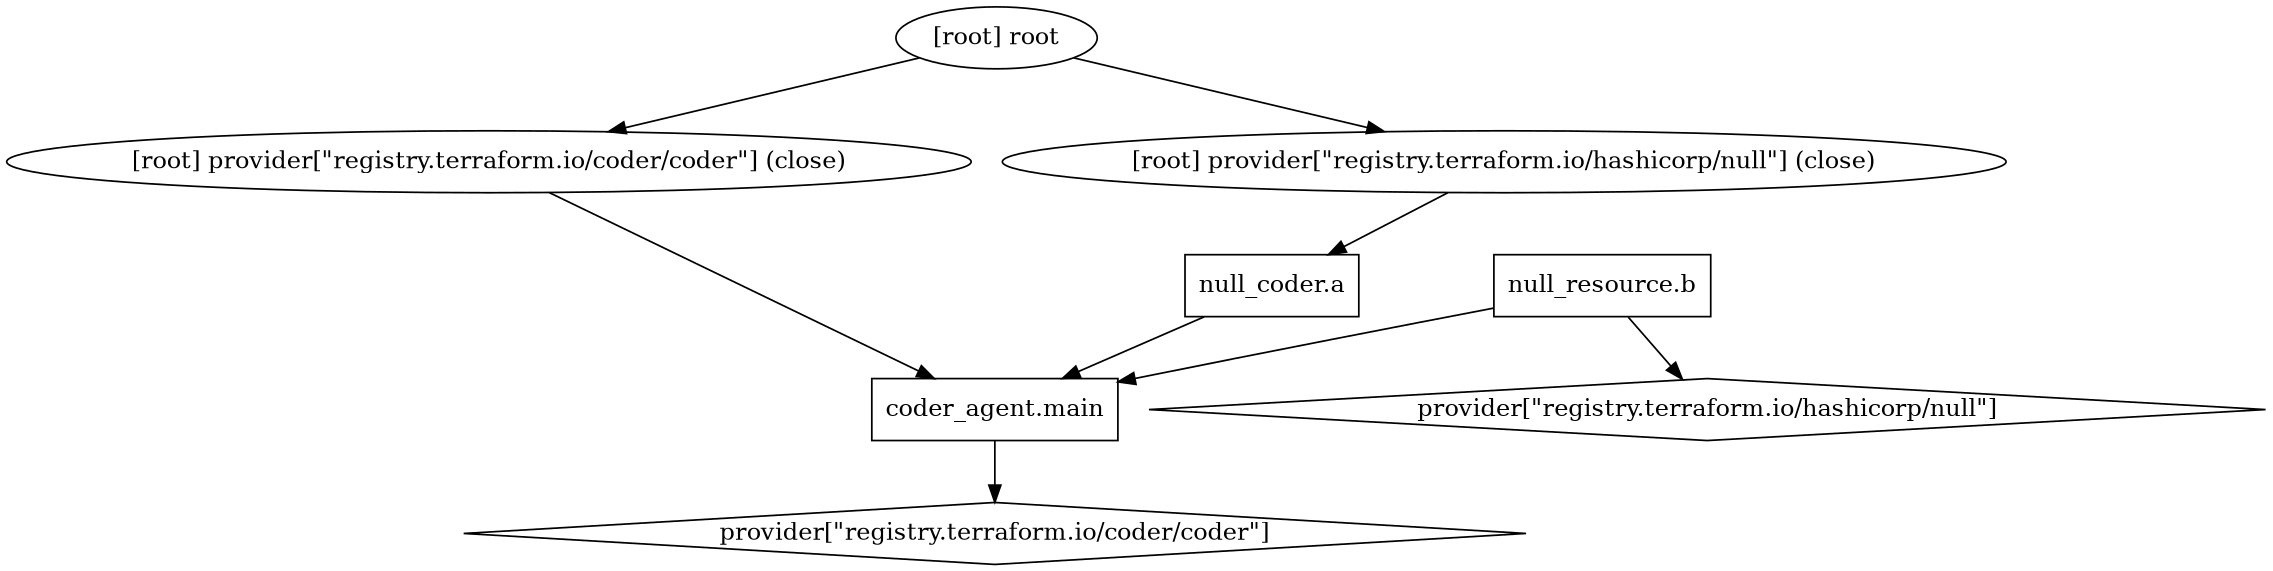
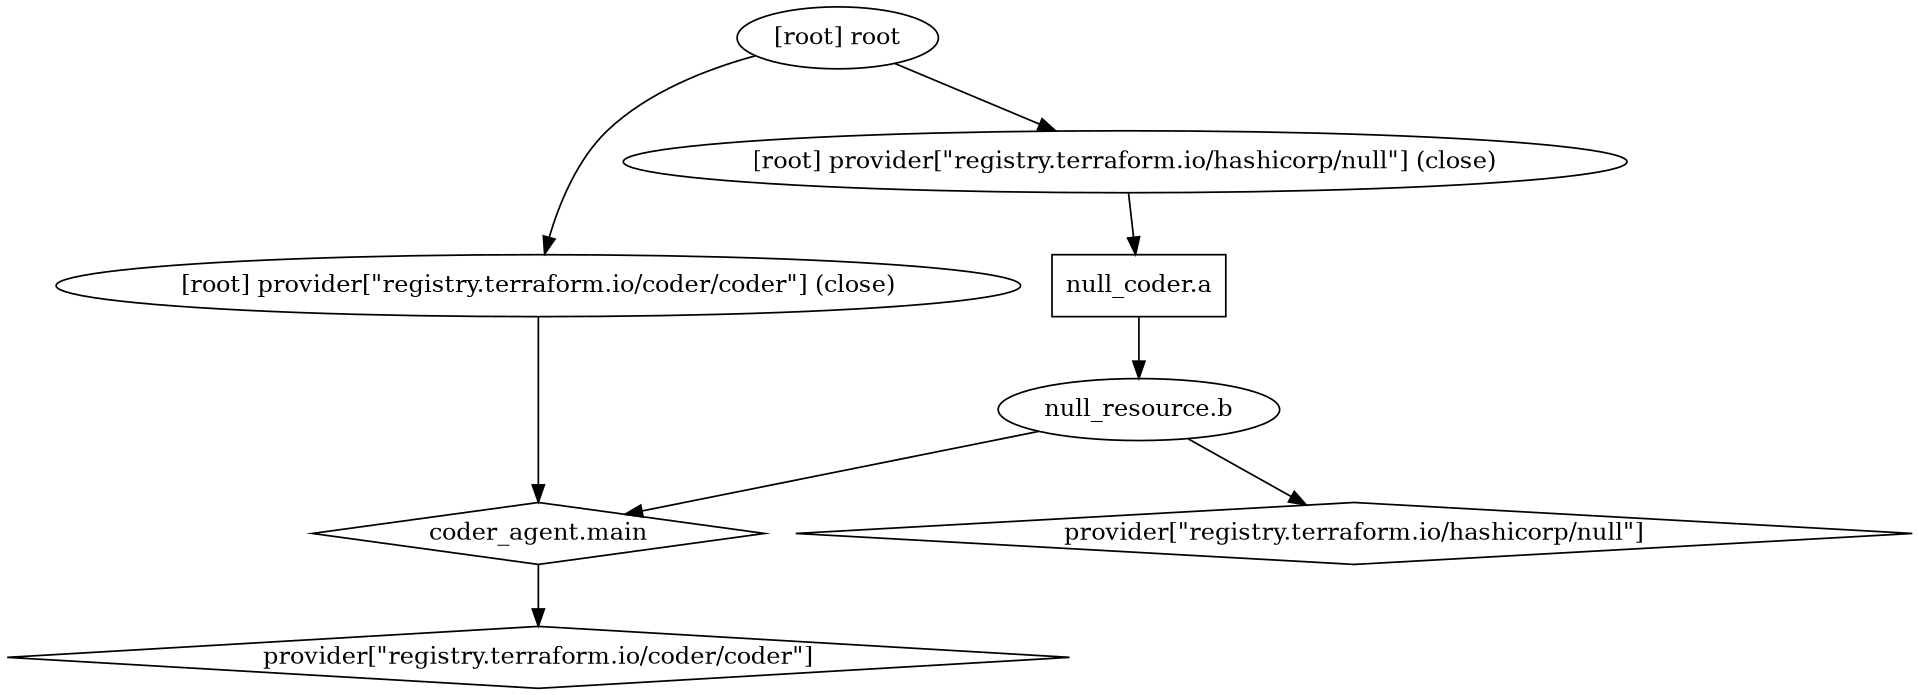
  digraph {
    compound=true
    newrank=true
-   n1 [label="coder_agent.main" shape=box]
+   n1 [label="coder_agent.main" shape=diamond]
    n2 [label="provider[\"registry.terraform.io/coder/coder\"]" shape=diamond]
    n3 [label="null_coder.a" shape=box]
-   n4 [label="null_resource.b" shape=box]
+   n4 [label="null_resource.b" shape=ellipse]
    n5 [label="provider[\"registry.terraform.io/hashicorp/null\"]" shape=diamond]
    "[root] provider[\"registry.terraform.io/coder/coder\"] (close)"
    "[root] provider[\"registry.terraform.io/hashicorp/null\"] (close)"
    "[root] root"
    subgraph sub_1 {
      n1
      n2
      n3
      n4
      n5
      "[root] provider[\"registry.terraform.io/coder/coder\"] (close)"
      "[root] provider[\"registry.terraform.io/hashicorp/null\"] (close)"
      "[root] root"
    }
    n1 -> n2
-   n3 -> n1
+   n3 -> n4
    n4 -> n1
    n4 -> n5
    "[root] provider[\"registry.terraform.io/coder/coder\"] (close)" -> n1
    "[root] provider[\"registry.terraform.io/hashicorp/null\"] (close)" -> n3
    "[root] root" -> "[root] provider[\"registry.terraform.io/coder/coder\"] (close)"
    "[root] root" -> "[root] provider[\"registry.terraform.io/hashicorp/null\"] (close)"
  }
